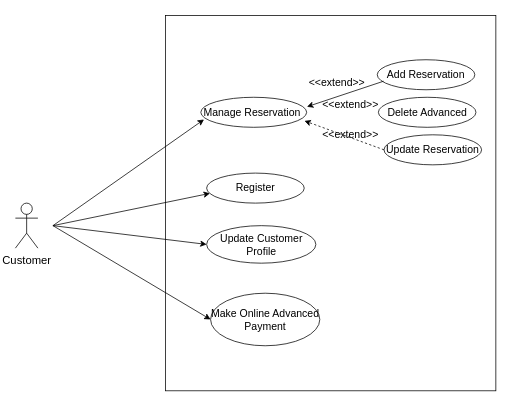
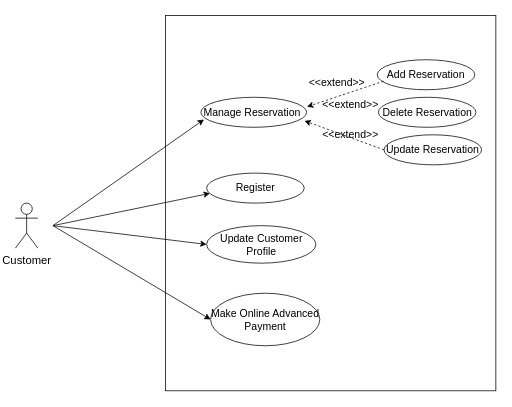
  <mxCell id="0" />
  <mxCell id="1" parent="0" />
  <mxCell id="2" value="" style="rounded=0;whiteSpace=wrap;html=1;" parent="1" vertex="1"><mxGeometry x="220" y="20" width="440" height="500" as="geometry" /></mxCell>
  <mxCell id="3" value="Manage Reservation&amp;nbsp;" style="ellipse;whiteSpace=wrap;html=1;fontSize=14;" parent="1" vertex="1"><mxGeometry x="267" y="129" width="141" height="40" as="geometry" /></mxCell>
  <mxCell id="4" value="Add Reservation" style="ellipse;whiteSpace=wrap;html=1;fontSize=14;" parent="1" vertex="1"><mxGeometry x="502" y="79" width="130" height="40" as="geometry" /></mxCell>
- <mxCell id="5" value="Delete Advanced" style="ellipse;whiteSpace=wrap;html=1;fontSize=14;" parent="1" vertex="1"><mxGeometry x="503.5" y="129" width="130" height="40" as="geometry" /></mxCell>
+ <mxCell id="5" value="Delete Reservation" style="ellipse;whiteSpace=wrap;html=1;fontSize=14;" parent="1" vertex="1"><mxGeometry x="503.5" y="129" width="130" height="40" as="geometry" /></mxCell>
  <mxCell id="6" value="Update Reservation" style="ellipse;whiteSpace=wrap;html=1;fontSize=14;" parent="1" vertex="1"><mxGeometry x="511" y="179" width="130" height="40" as="geometry" /></mxCell>
- <mxCell id="7" value="" style="endArrow=classic;html=1;fontSize=16;dashed=0;exitX=0.065;exitY=0.715;exitDx=0;exitDy=0;entryX=1.003;entryY=0.315;entryDx=0;entryDy=0;entryPerimeter=0;exitPerimeter=0;" parent="1" source="4" target="3" edge="1"><mxGeometry width="50" height="50" relative="1" as="geometry"><mxPoint x="423.5" y="59" as="sourcePoint" /><mxPoint x="359.949" y="-150.4" as="targetPoint" /></mxGeometry></mxCell>
+ <mxCell id="7" value="" style="endArrow=classic;html=1;fontSize=16;dashed=1;exitX=0.065;exitY=0.715;exitDx=0;exitDy=0;entryX=1.003;entryY=0.315;entryDx=0;entryDy=0;entryPerimeter=0;exitPerimeter=0;" parent="1" source="4" target="3" edge="1"><mxGeometry width="50" height="50" relative="1" as="geometry"><mxPoint x="423.5" y="59" as="sourcePoint" /><mxPoint x="359.949" y="-150.4" as="targetPoint" /></mxGeometry></mxCell>
  <mxCell id="8" value="" style="endArrow=classic;html=1;fontSize=16;dashed=1;exitX=0;exitY=0.5;exitDx=0;exitDy=0;entryX=0.979;entryY=0.785;entryDx=0;entryDy=0;entryPerimeter=0;" parent="1" source="6" target="3" edge="1"><mxGeometry width="50" height="50" relative="1" as="geometry"><mxPoint x="392.5" y="219" as="sourcePoint" /><mxPoint x="338.68" y="-24" as="targetPoint" /></mxGeometry></mxCell>
  <mxCell id="9" style="edgeStyle=orthogonalEdgeStyle;shape=flexArrow;rounded=0;orthogonalLoop=1;jettySize=auto;html=1;exitX=0.5;exitY=1;exitDx=0;exitDy=0;dashed=1;fontSize=14;" parent="1" source="6" target="6" edge="1"><mxGeometry relative="1" as="geometry" /></mxCell>
  <mxCell id="10" value="&lt;span style=&quot;font-size: 14px;&quot;&gt;&amp;lt;&amp;lt;extend&amp;gt;&amp;gt;&lt;/span&gt;" style="text;html=1;align=center;verticalAlign=middle;resizable=0;points=[];autosize=1;fontSize=14;" parent="1" vertex="1"><mxGeometry x="421" y="129" width="90" height="20" as="geometry" /></mxCell>
  <mxCell id="11" value="&lt;span style=&quot;font-size: 14px;&quot;&gt;&amp;lt;&amp;lt;extend&amp;gt;&amp;gt;&lt;/span&gt;" style="text;html=1;align=center;verticalAlign=middle;resizable=0;points=[];autosize=1;fontSize=14;" parent="1" vertex="1"><mxGeometry x="421" y="169" width="90" height="20" as="geometry" /></mxCell>
  <mxCell id="12" value="&lt;font style=&quot;font-size: 14px;&quot;&gt;&amp;lt;&amp;lt;extend&amp;gt;&amp;gt;&lt;/font&gt;" style="text;html=1;align=center;verticalAlign=middle;resizable=0;points=[];autosize=1;fontSize=14;" parent="1" vertex="1"><mxGeometry x="402.5" y="99" width="90" height="20" as="geometry" /></mxCell>
  <mxCell id="13" value="Register" style="ellipse;whiteSpace=wrap;html=1;fontSize=14;" parent="1" vertex="1"><mxGeometry x="274.75" y="230" width="130" height="40" as="geometry" /></mxCell>
  <mxCell id="14" value="Update Customer Profile" style="ellipse;whiteSpace=wrap;html=1;fontSize=14;" parent="1" vertex="1"><mxGeometry x="274.75" y="300" width="145.5" height="50" as="geometry" /></mxCell>
  <mxCell id="15" value="Make Online Advanced Payment" style="ellipse;whiteSpace=wrap;html=1;fontSize=14;" parent="1" vertex="1"><mxGeometry x="280" y="390" width="145.5" height="70" as="geometry" /></mxCell>
  <mxCell id="16" value="Customer" style="shape=umlActor;verticalLabelPosition=bottom;labelBackgroundColor=#ffffff;verticalAlign=top;html=1;outlineConnect=0;fontSize=15;" parent="1" vertex="1"><mxGeometry x="20" y="270" width="30" height="60" as="geometry" /></mxCell>
  <mxCell id="17" value="" style="endArrow=classic;html=1;fontSize=15;entryX=0.034;entryY=0.675;entryDx=0;entryDy=0;entryPerimeter=0;" parent="1" target="13" edge="1"><mxGeometry width="50" height="50" relative="1" as="geometry"><mxPoint x="70" y="300" as="sourcePoint" /><mxPoint x="380" y="260" as="targetPoint" /></mxGeometry></mxCell>
  <mxCell id="18" value="" style="endArrow=classic;html=1;fontSize=15;entryX=0;entryY=0.5;entryDx=0;entryDy=0;" parent="1" target="15" edge="1"><mxGeometry width="50" height="50" relative="1" as="geometry"><mxPoint x="70" y="300" as="sourcePoint" /><mxPoint x="180" y="340" as="targetPoint" /></mxGeometry></mxCell>
  <mxCell id="19" value="" style="endArrow=classic;html=1;fontSize=15;entryX=0.03;entryY=0.74;entryDx=0;entryDy=0;entryPerimeter=0;" parent="1" target="3" edge="1"><mxGeometry width="50" height="50" relative="1" as="geometry"><mxPoint x="70" y="300" as="sourcePoint" /><mxPoint x="120" y="250" as="targetPoint" /></mxGeometry></mxCell>
  <mxCell id="20" value="" style="endArrow=classic;html=1;fontSize=15;entryX=0;entryY=0.5;entryDx=0;entryDy=0;" parent="1" target="14" edge="1"><mxGeometry width="50" height="50" relative="1" as="geometry"><mxPoint x="70" y="300" as="sourcePoint" /><mxPoint x="380" y="260" as="targetPoint" /></mxGeometry></mxCell>
